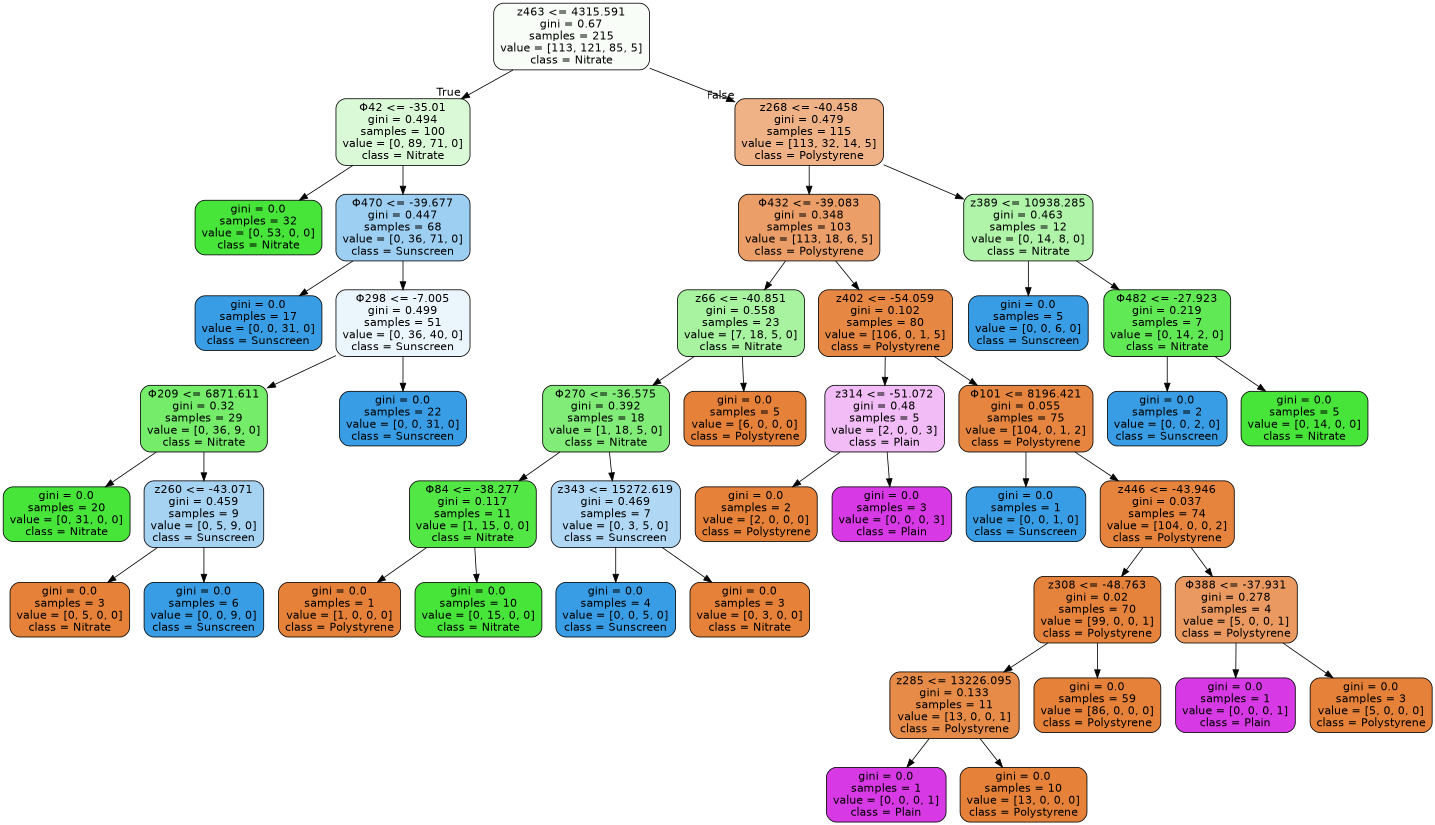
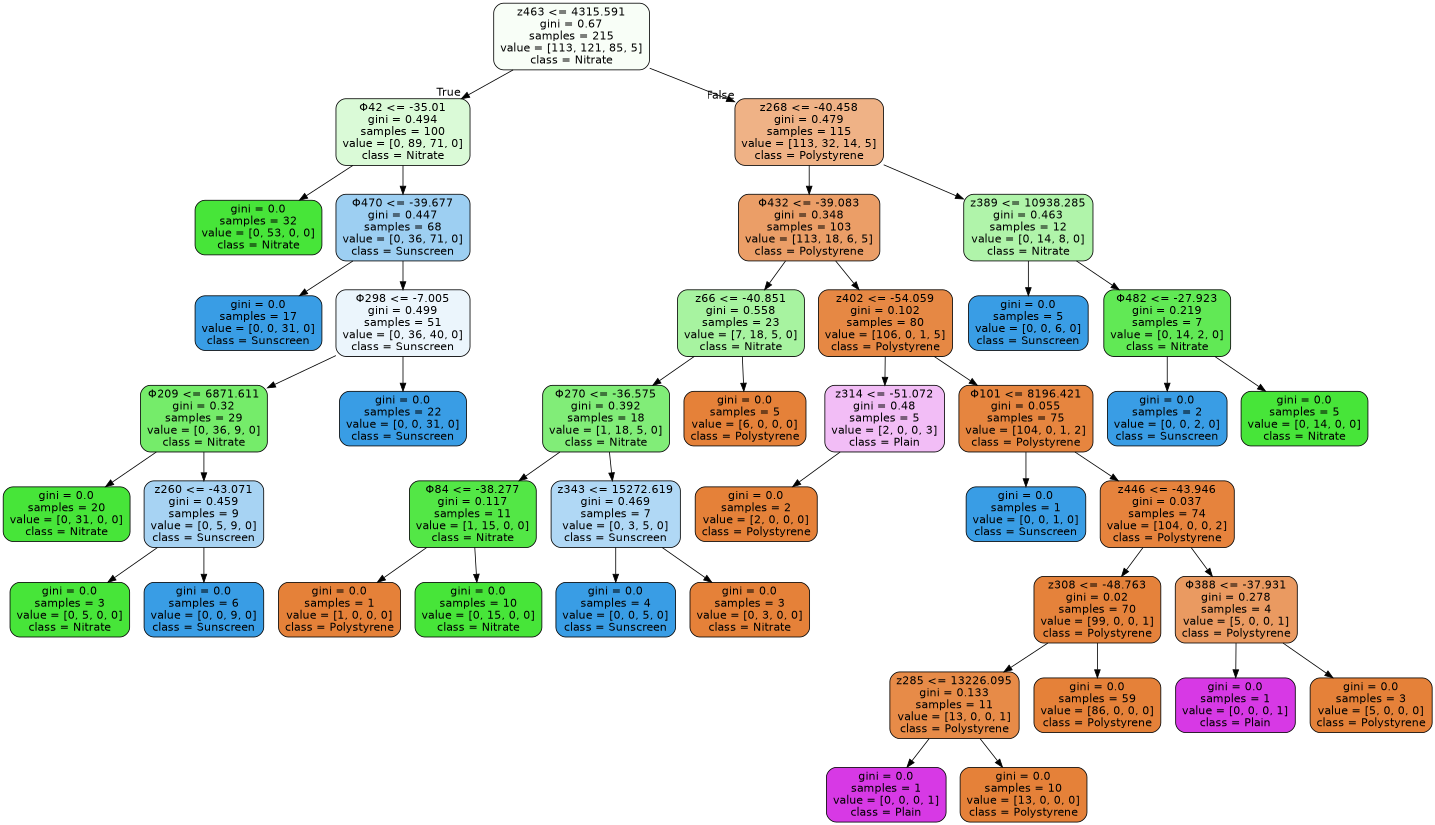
  digraph {
    node [color=black fillcolor="#399de5" fontname=helvetica shape=box style="filled, rounded"]
    edge [fontname=helvetica]
    n1 [fillcolor="#f8fef7" label="z463 <= 4315.591\ngini = 0.67\nsamples = 215\nvalue = [113, 121, 85, 5]\nclass = Nitrate"]
    n2 [fillcolor="#dafad7" label="Φ42 <= -35.01\ngini = 0.494\nsamples = 100\nvalue = [0, 89, 71, 0]\nclass = Nitrate"]
    n3 [fillcolor="#efb286" label="z268 <= -40.458\ngini = 0.479\nsamples = 115\nvalue = [113, 32, 14, 5]\nclass = Polystyrene"]
    n4 [fillcolor="#47e539" label="gini = 0.0\nsamples = 32\nvalue = [0, 53, 0, 0]\nclass = Nitrate"]
    n5 [fillcolor="#9dcff2" label="Φ470 <= -39.677\ngini = 0.447\nsamples = 68\nvalue = [0, 36, 71, 0]\nclass = Sunscreen"]
    n6 [fillcolor="#eb9e67" label="Φ432 <= -39.083\ngini = 0.348\nsamples = 103\nvalue = [113, 18, 6, 5]\nclass = Polystyrene"]
    n7 [fillcolor="#b0f4aa" label="z389 <= 10938.285\ngini = 0.463\nsamples = 12\nvalue = [0, 14, 8, 0]\nclass = Nitrate"]
    n8 [label="gini = 0.0\nsamples = 17\nvalue = [0, 0, 31, 0]\nclass = Sunscreen"]
    n9 [fillcolor="#ebf5fc" label="Φ298 <= -7.005\ngini = 0.499\nsamples = 51\nvalue = [0, 36, 40, 0]\nclass = Sunscreen"]
    n10 [fillcolor="#75ec6a" label="Φ209 <= 6871.611\ngini = 0.32\nsamples = 29\nvalue = [0, 36, 9, 0]\nclass = Nitrate"]
    n11 [label="gini = 0.0\nsamples = 22\nvalue = [0, 0, 31, 0]\nclass = Sunscreen"]
    n12 [fillcolor="#47e539" label="gini = 0.0\nsamples = 20\nvalue = [0, 31, 0, 0]\nclass = Nitrate"]
    n13 [fillcolor="#a7d3f3" label="z260 <= -43.071\ngini = 0.459\nsamples = 9\nvalue = [0, 5, 9, 0]\nclass = Sunscreen"]
-   n14 [fillcolor="#e58139" label="gini = 0.0\nsamples = 3\nvalue = [0, 5, 0, 0]\nclass = Nitrate"]
+   n14 [fillcolor="#47e539" label="gini = 0.0\nsamples = 3\nvalue = [0, 5, 0, 0]\nclass = Nitrate"]
    n15 [label="gini = 0.0\nsamples = 6\nvalue = [0, 0, 9, 0]\nclass = Sunscreen"]
    n16 [fillcolor="#a7f3a0" label="z66 <= -40.851\ngini = 0.558\nsamples = 23\nvalue = [7, 18, 5, 0]\nclass = Nitrate"]
    n17 [fillcolor="#e68844" label="z402 <= -54.059\ngini = 0.102\nsamples = 80\nvalue = [106, 0, 1, 5]\nclass = Polystyrene"]
    n18 [label="gini = 0.0\nsamples = 5\nvalue = [0, 0, 6, 0]\nclass = Sunscreen"]
    n19 [fillcolor="#61e955" label="Φ482 <= -27.923\ngini = 0.219\nsamples = 7\nvalue = [0, 14, 2, 0]\nclass = Nitrate"]
    n20 [fillcolor="#81ed78" label="Φ270 <= -36.575\ngini = 0.392\nsamples = 18\nvalue = [1, 18, 5, 0]\nclass = Nitrate"]
    n21 [fillcolor="#e58139" label="gini = 0.0\nsamples = 5\nvalue = [6, 0, 0, 0]\nclass = Polystyrene"]
    n22 [fillcolor="#f2bdf6" label="z314 <= -51.072\ngini = 0.48\nsamples = 5\nvalue = [2, 0, 0, 3]\nclass = Plain"]
    n23 [fillcolor="#e6853f" label="Φ101 <= 8196.421\ngini = 0.055\nsamples = 75\nvalue = [104, 0, 1, 2]\nclass = Polystyrene"]
    n24 [fillcolor="#53e746" label="Φ84 <= -38.277\ngini = 0.117\nsamples = 11\nvalue = [1, 15, 0, 0]\nclass = Nitrate"]
    n25 [fillcolor="#b0d8f5" label="z343 <= 15272.619\ngini = 0.469\nsamples = 7\nvalue = [0, 3, 5, 0]\nclass = Sunscreen"]
    n26 [fillcolor="#e58139" label="gini = 0.0\nsamples = 1\nvalue = [1, 0, 0, 0]\nclass = Polystyrene"]
    n27 [fillcolor="#47e539" label="gini = 0.0\nsamples = 10\nvalue = [0, 15, 0, 0]\nclass = Nitrate"]
    n28 [label="gini = 0.0\nsamples = 4\nvalue = [0, 0, 5, 0]\nclass = Sunscreen"]
    n29 [fillcolor="#e58139" label="gini = 0.0\nsamples = 3\nvalue = [0, 3, 0, 0]\nclass = Nitrate"]
    n30 [fillcolor="#e58139" label="gini = 0.0\nsamples = 2\nvalue = [2, 0, 0, 0]\nclass = Polystyrene"]
-   n31 [fillcolor="#d739e5" label="gini = 0.0\nsamples = 3\nvalue = [0, 0, 0, 3]\nclass = Plain"]
    n32 [label="gini = 0.0\nsamples = 1\nvalue = [0, 0, 1, 0]\nclass = Sunscreen"]
    n33 [fillcolor="#e6833d" label="z446 <= -43.946\ngini = 0.037\nsamples = 74\nvalue = [104, 0, 0, 2]\nclass = Polystyrene"]
    n34 [fillcolor="#e5823b" label="z308 <= -48.763\ngini = 0.02\nsamples = 70\nvalue = [99, 0, 0, 1]\nclass = Polystyrene"]
    n35 [fillcolor="#ea9a61" label="Φ388 <= -37.931\ngini = 0.278\nsamples = 4\nvalue = [5, 0, 0, 1]\nclass = Polystyrene"]
    n36 [fillcolor="#e78b48" label="z285 <= 13226.095\ngini = 0.133\nsamples = 11\nvalue = [13, 0, 0, 1]\nclass = Polystyrene"]
    n37 [fillcolor="#e58139" label="gini = 0.0\nsamples = 59\nvalue = [86, 0, 0, 0]\nclass = Polystyrene"]
    n38 [fillcolor="#d739e5" label="gini = 0.0\nsamples = 1\nvalue = [0, 0, 0, 1]\nclass = Plain"]
    n39 [fillcolor="#e58139" label="gini = 0.0\nsamples = 3\nvalue = [5, 0, 0, 0]\nclass = Polystyrene"]
    n40 [fillcolor="#d739e5" label="gini = 0.0\nsamples = 1\nvalue = [0, 0, 0, 1]\nclass = Plain"]
    n41 [fillcolor="#e58139" label="gini = 0.0\nsamples = 10\nvalue = [13, 0, 0, 0]\nclass = Polystyrene"]
    n42 [label="gini = 0.0\nsamples = 2\nvalue = [0, 0, 2, 0]\nclass = Sunscreen"]
    n43 [fillcolor="#47e539" label="gini = 0.0\nsamples = 5\nvalue = [0, 14, 0, 0]\nclass = Nitrate"]
    n1 -> n2 [headlabel=True labelangle=45 labeldistance=2.5]
    n1 -> n3 [headlabel=False labelangle=-45 labeldistance=2.5]
    n2 -> n4
    n2 -> n5
    n3 -> n6
    n3 -> n7
    n5 -> n8
    n5 -> n9
    n6 -> n16
    n6 -> n17
    n7 -> n18
    n7 -> n19
    n9 -> n10
    n9 -> n11
    n10 -> n12
    n10 -> n13
    n13 -> n14
    n13 -> n15
    n16 -> n20
    n16 -> n21
    n17 -> n22
    n17 -> n23
    n19 -> n42
    n19 -> n43
    n20 -> n24
    n20 -> n25
    n22 -> n30
-   n22 -> n31
    n23 -> n32
    n23 -> n33
    n24 -> n26
    n24 -> n27
    n25 -> n28
    n25 -> n29
    n33 -> n34
    n33 -> n35
    n34 -> n36
    n34 -> n37
    n35 -> n38
    n35 -> n39
    n36 -> n40
    n36 -> n41
  }
